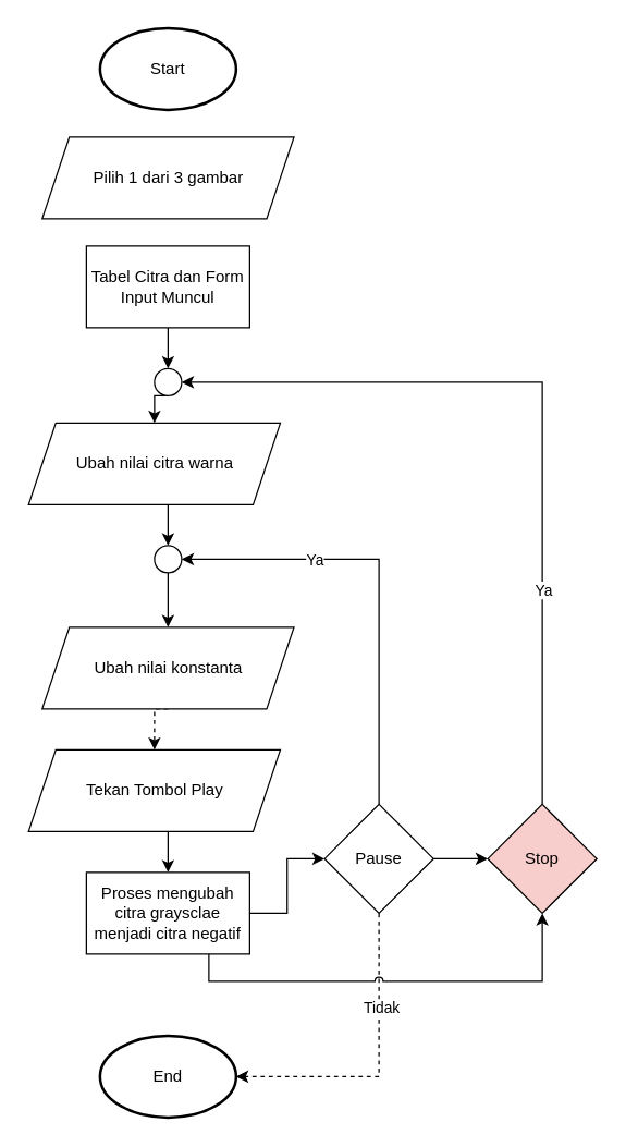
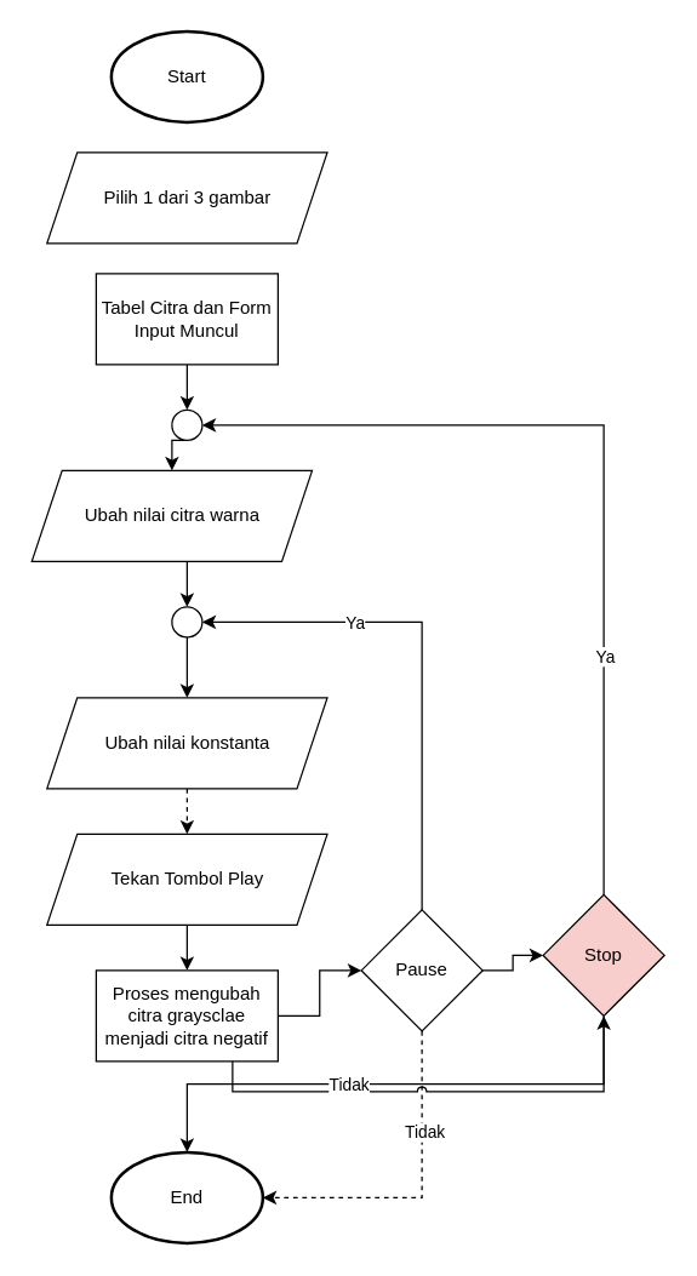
  <mxCell id="0" />
  <mxCell id="1" parent="0" />
  <mxCell id="2" value="Start" style="strokeWidth=2;html=1;shape=mxgraph.flowchart.start_1;whiteSpace=wrap;" vertex="1" parent="1"><mxGeometry x="73" y="20" width="100" height="60" as="geometry" /></mxCell>
  <mxCell id="3" value="End" style="strokeWidth=2;html=1;shape=mxgraph.flowchart.start_1;whiteSpace=wrap;" vertex="1" parent="1"><mxGeometry x="73" y="760" width="100" height="60" as="geometry" /></mxCell>
  <mxCell id="4" value="Pilih 1 dari 3 gambar" style="shape=parallelogram;perimeter=parallelogramPerimeter;whiteSpace=wrap;html=1;fixedSize=1;" vertex="1" parent="1"><mxGeometry x="30.5" y="100" width="185" height="60" as="geometry" /></mxCell>
  <mxCell id="5" style="edgeStyle=orthogonalEdgeStyle;rounded=0;orthogonalLoop=1;jettySize=auto;html=1;entryX=0.5;entryY=0;entryDx=0;entryDy=0;exitX=0.5;exitY=1;exitDx=0;exitDy=0;" edge="1" parent="1" source="18" target="9"><mxGeometry relative="1" as="geometry"><mxPoint x="128" y="270" as="sourcePoint" /></mxGeometry></mxCell>
  <mxCell id="6" style="edgeStyle=orthogonalEdgeStyle;rounded=0;orthogonalLoop=1;jettySize=auto;html=1;exitX=0.5;exitY=1;exitDx=0;exitDy=0;entryX=0.5;entryY=0;entryDx=0;entryDy=0;" edge="1" parent="1" source="7" target="18"><mxGeometry relative="1" as="geometry" /></mxCell>
  <mxCell id="7" value="Tabel Citra dan Form Input Muncul" style="rounded=0;whiteSpace=wrap;html=1;" vertex="1" parent="1"><mxGeometry x="63" y="180" width="120" height="60" as="geometry" /></mxCell>
  <mxCell id="8" style="edgeStyle=orthogonalEdgeStyle;rounded=0;orthogonalLoop=1;jettySize=auto;html=1;exitX=0.5;exitY=1;exitDx=0;exitDy=0;entryX=0.5;entryY=0;entryDx=0;entryDy=0;" edge="1" parent="1" source="9" target="22"><mxGeometry relative="1" as="geometry" /></mxCell>
  <mxCell id="9" value="Ubah nilai citra warna" style="shape=parallelogram;perimeter=parallelogramPerimeter;whiteSpace=wrap;html=1;fixedSize=1;" vertex="1" parent="1"><mxGeometry x="20.5" y="310" width="185" height="60" as="geometry" /></mxCell>
  <mxCell id="10" style="edgeStyle=orthogonalEdgeStyle;rounded=0;orthogonalLoop=1;jettySize=auto;html=1;exitX=0.5;exitY=1;exitDx=0;exitDy=0;entryX=0.5;entryY=0;entryDx=0;entryDy=0;" edge="1" parent="1" source="11" target="13"><mxGeometry relative="1" as="geometry" /></mxCell>
- <mxCell id="11" value="Tekan Tombol Play" style="shape=parallelogram;perimeter=parallelogramPerimeter;whiteSpace=wrap;html=1;fixedSize=1;" vertex="1" parent="1"><mxGeometry x="20.5" y="550" width="185" height="60" as="geometry" /></mxCell>
+ <mxCell id="11" value="Tekan Tombol Play" style="shape=parallelogram;perimeter=parallelogramPerimeter;whiteSpace=wrap;html=1;fixedSize=1;" vertex="1" parent="1"><mxGeometry x="30.5" y="550" width="185" height="60" as="geometry" /></mxCell>
  <mxCell id="12" style="edgeStyle=orthogonalEdgeStyle;rounded=0;orthogonalLoop=1;jettySize=auto;html=1;exitX=1;exitY=0.5;exitDx=0;exitDy=0;entryX=0;entryY=0.5;entryDx=0;entryDy=0;" edge="1" parent="1" source="13" target="17"><mxGeometry relative="1" as="geometry"><mxPoint x="258" y="570" as="targetPoint" /></mxGeometry></mxCell>
  <mxCell id="13" value="Proses mengubah citra graysclae menjadi citra negatif" style="rounded=0;whiteSpace=wrap;html=1;" vertex="1" parent="1"><mxGeometry x="63" y="640" width="120" height="60" as="geometry" /></mxCell>
  <mxCell id="14" style="edgeStyle=orthogonalEdgeStyle;rounded=0;orthogonalLoop=1;jettySize=auto;html=1;exitX=0.5;exitY=0;exitDx=0;exitDy=0;entryX=1;entryY=0.5;entryDx=0;entryDy=0;" edge="1" parent="1" source="17" target="22"><mxGeometry relative="1" as="geometry" /></mxCell>
  <mxCell id="15" value="Ya" style="edgeLabel;html=1;align=center;verticalAlign=middle;resizable=0;points=[];" vertex="1" connectable="0" parent="14"><mxGeometry x="0.402" relative="1" as="geometry"><mxPoint as="offset" /></mxGeometry></mxCell>
  <mxCell id="16" style="edgeStyle=orthogonalEdgeStyle;rounded=0;orthogonalLoop=1;jettySize=auto;html=1;exitX=1;exitY=0.5;exitDx=0;exitDy=0;entryX=0;entryY=0.5;entryDx=0;entryDy=0;" edge="1" parent="1" source="17" target="25"><mxGeometry relative="1" as="geometry" /></mxCell>
- <mxCell id="17" value="Pause" style="rhombus;whiteSpace=wrap;html=1;" vertex="1" parent="1"><mxGeometry x="238" y="590" width="80" height="80" as="geometry" /></mxCell>
+ <mxCell id="17" value="Pause" style="rhombus;whiteSpace=wrap;html=1;" vertex="1" parent="1"><mxGeometry x="238" y="600" width="80" height="80" as="geometry" /></mxCell>
  <mxCell id="18" value="" style="ellipse;whiteSpace=wrap;html=1;aspect=fixed;" vertex="1" parent="1"><mxGeometry x="113" y="270" width="20" height="20" as="geometry" /></mxCell>
  <mxCell id="19" style="edgeStyle=orthogonalEdgeStyle;rounded=0;orthogonalLoop=1;jettySize=auto;html=1;exitX=0.5;exitY=1;exitDx=0;exitDy=0;entryX=1;entryY=0.5;entryDx=0;entryDy=0;entryPerimeter=0;dashed=1;" edge="1" parent="1" source="17" target="3"><mxGeometry relative="1" as="geometry" /></mxCell>
  <mxCell id="20" value="Tidak" style="edgeLabel;html=1;align=center;verticalAlign=middle;resizable=0;points=[];" vertex="1" connectable="0" parent="19"><mxGeometry x="-0.388" y="1" relative="1" as="geometry"><mxPoint as="offset" /></mxGeometry></mxCell>
  <mxCell id="21" style="edgeStyle=orthogonalEdgeStyle;rounded=0;orthogonalLoop=1;jettySize=auto;html=1;exitX=0.5;exitY=1;exitDx=0;exitDy=0;entryX=0.5;entryY=0;entryDx=0;entryDy=0;" edge="1" parent="1" source="22" target="30"><mxGeometry relative="1" as="geometry" /></mxCell>
  <mxCell id="22" value="" style="ellipse;whiteSpace=wrap;html=1;aspect=fixed;" vertex="1" parent="1"><mxGeometry x="113" y="400" width="20" height="20" as="geometry" /></mxCell>
  <mxCell id="23" style="edgeStyle=orthogonalEdgeStyle;rounded=0;orthogonalLoop=1;jettySize=auto;html=1;exitX=0.5;exitY=0;exitDx=0;exitDy=0;entryX=1;entryY=0.5;entryDx=0;entryDy=0;" edge="1" parent="1" source="25" target="18"><mxGeometry relative="1" as="geometry" /></mxCell>
  <mxCell id="24" value="Ya" style="edgeLabel;html=1;align=center;verticalAlign=middle;resizable=0;points=[];" vertex="1" connectable="0" parent="23"><mxGeometry x="-0.451" relative="1" as="geometry"><mxPoint as="offset" /></mxGeometry></mxCell>
  <mxCell id="25" value="Stop" style="rhombus;whiteSpace=wrap;html=1;fillColor=#f8cecc;" vertex="1" parent="1"><mxGeometry x="358" y="590" width="80" height="80" as="geometry" /></mxCell>
  <mxCell id="26" style="edgeStyle=orthogonalEdgeStyle;rounded=0;orthogonalLoop=1;jettySize=auto;html=1;exitX=0.75;exitY=1;exitDx=0;exitDy=0;entryX=0.5;entryY=1;entryDx=0;entryDy=0;jumpStyle=arc;" edge="1" parent="1" source="13" target="25"><mxGeometry relative="1" as="geometry"><mxPoint x="183" y="640" as="sourcePoint" /><mxPoint x="436.64" y="650.52" as="targetPoint" /></mxGeometry></mxCell>
+ <mxCell id="27" style="edgeStyle=orthogonalEdgeStyle;rounded=0;orthogonalLoop=1;jettySize=auto;html=1;exitX=0.5;exitY=1;exitDx=0;exitDy=0;entryX=0.5;entryY=0;entryDx=0;entryDy=0;entryPerimeter=0;" edge="1" parent="1" source="25" target="3"><mxGeometry relative="1" as="geometry" /></mxCell>
+ <mxCell id="28" value="Tidak" style="edgeLabel;html=1;align=center;verticalAlign=middle;resizable=0;points=[];" vertex="1" connectable="0" parent="27"><mxGeometry x="0.175" relative="1" as="geometry"><mxPoint as="offset" /></mxGeometry></mxCell>
  <mxCell id="29" style="edgeStyle=orthogonalEdgeStyle;rounded=0;orthogonalLoop=1;jettySize=auto;html=1;exitX=0.5;exitY=1;exitDx=0;exitDy=0;entryX=0.5;entryY=0;entryDx=0;entryDy=0;dashed=1;" edge="1" parent="1" source="30" target="11"><mxGeometry relative="1" as="geometry" /></mxCell>
  <mxCell id="30" value="Ubah nilai konstanta" style="shape=parallelogram;perimeter=parallelogramPerimeter;whiteSpace=wrap;html=1;fixedSize=1;" vertex="1" parent="1"><mxGeometry x="30.5" y="460" width="185" height="60" as="geometry" /></mxCell>
